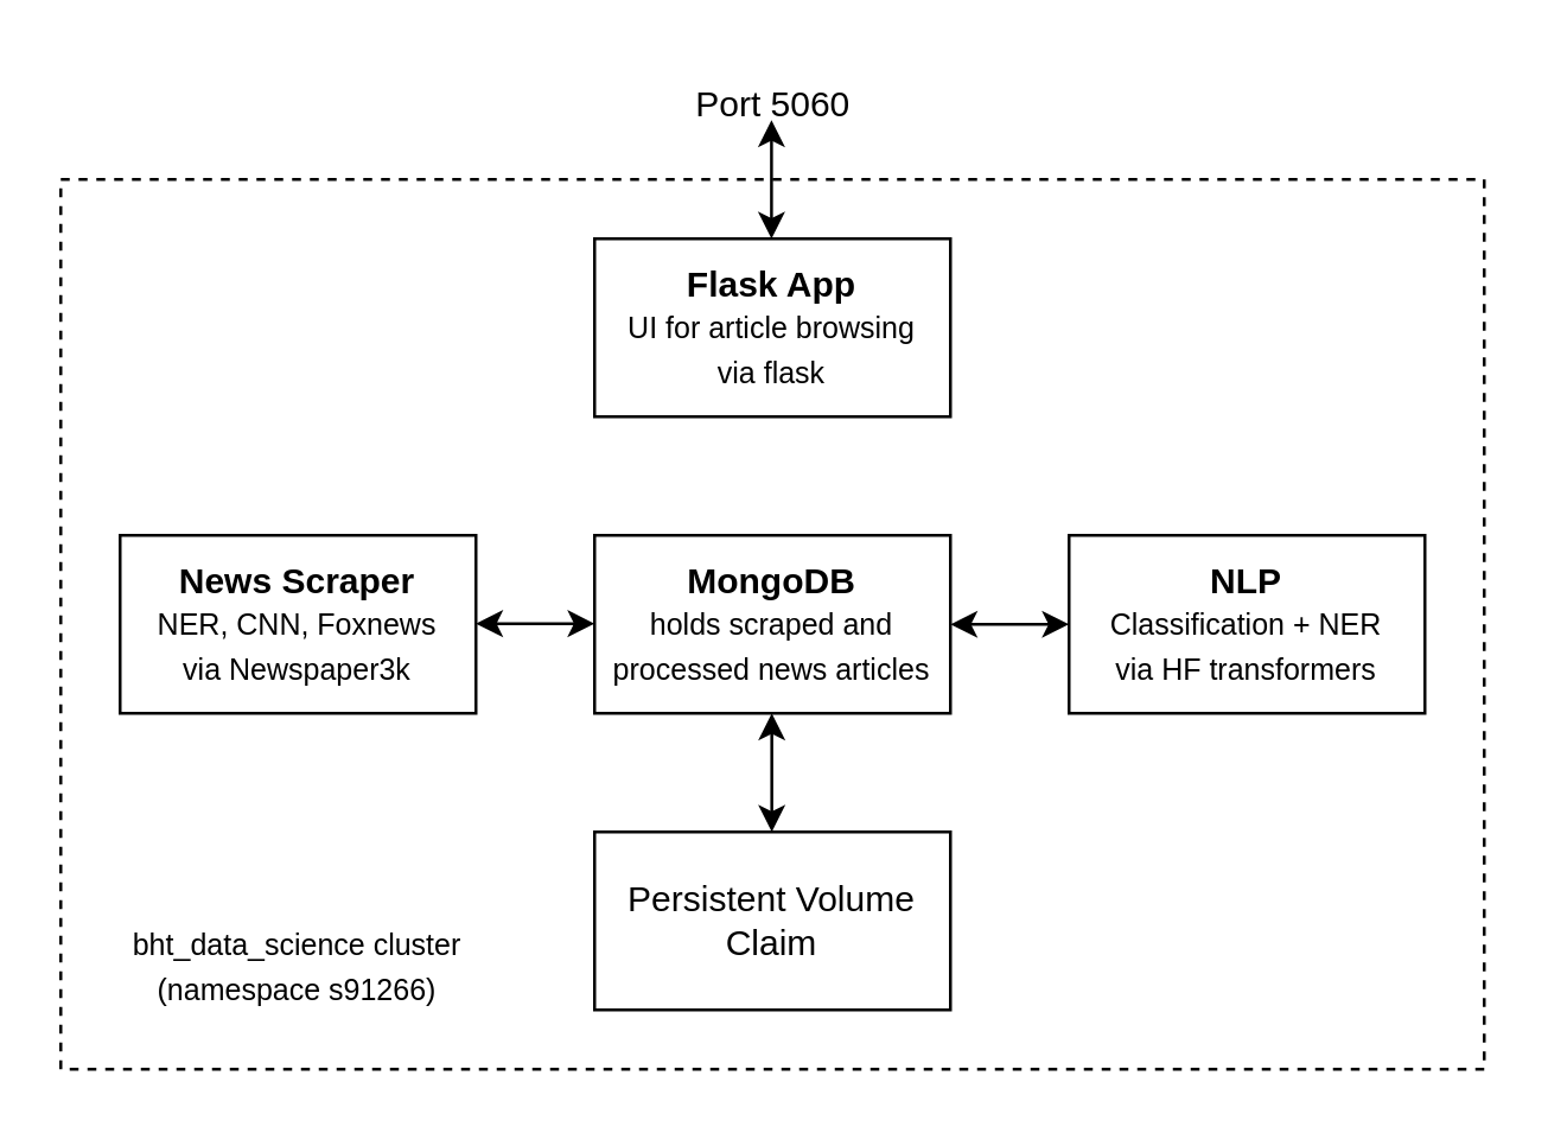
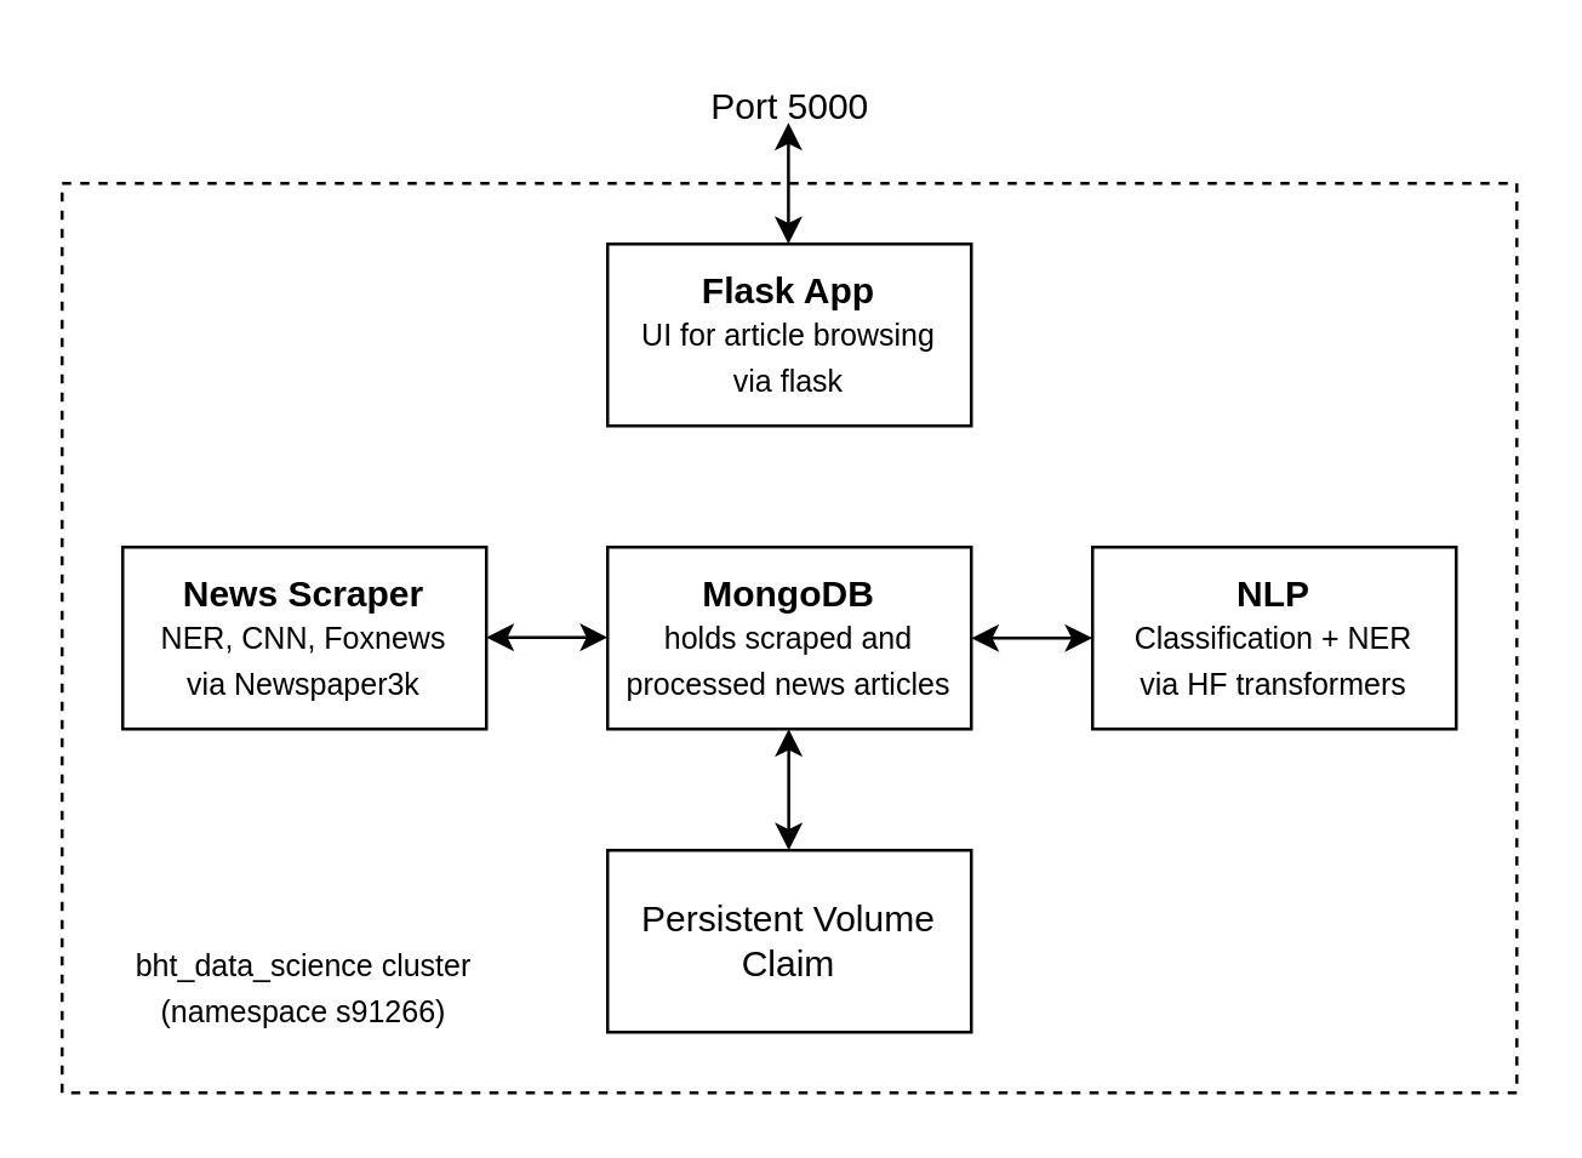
  <mxCell id="0" />
  <mxCell id="1" parent="0" />
  <mxCell id="2" value="" style="group" parent="1" vertex="1" connectable="0"><mxGeometry x="20" y="20" width="480" height="340" as="geometry" /></mxCell>
  <mxCell id="3" value="" style="rounded=0;whiteSpace=wrap;html=1;fillColor=none;dashed=1;" parent="2" vertex="1"><mxGeometry y="40" width="480" height="300" as="geometry" /></mxCell>
  <mxCell id="4" value="&lt;b&gt;MongoDB&lt;/b&gt;&lt;br&gt;&lt;font style=&quot;font-size: 10px;&quot;&gt;holds scraped and processed news articles&lt;/font&gt;" style="rounded=0;whiteSpace=wrap;html=1;" parent="2" vertex="1"><mxGeometry x="180" y="160" width="120" height="60" as="geometry" /></mxCell>
  <mxCell id="5" value="Persistent Volume Claim" style="rounded=0;whiteSpace=wrap;html=1;" parent="2" vertex="1"><mxGeometry x="180" y="260" width="120" height="60" as="geometry" /></mxCell>
  <mxCell id="6" value="&lt;b&gt;NLP&lt;/b&gt;&lt;br style=&quot;font-size: 11px;&quot;&gt;&lt;span style=&quot;font-size: 10px;&quot;&gt;Classification + NER&lt;br&gt;&lt;/span&gt;&lt;font style=&quot;font-size: 10px;&quot;&gt;via HF transformers&lt;/font&gt;" style="rounded=0;whiteSpace=wrap;html=1;" parent="2" vertex="1"><mxGeometry x="340" y="160" width="120" height="60" as="geometry" /></mxCell>
  <mxCell id="7" value="&lt;b&gt;News Scraper&lt;/b&gt;&lt;br&gt;&lt;font style=&quot;font-size: 10px;&quot;&gt;NER, CNN, Foxnews&lt;br&gt;via Newspaper3k&lt;/font&gt;" style="rounded=0;whiteSpace=wrap;html=1;" parent="2" vertex="1"><mxGeometry x="20" y="160" width="120" height="60" as="geometry" /></mxCell>
  <mxCell id="8" value="&lt;b&gt;Flask App&lt;/b&gt;&lt;br&gt;&lt;font style=&quot;font-size: 10px;&quot;&gt;UI for article browsing&lt;br&gt;via flask&lt;/font&gt;" style="rounded=0;whiteSpace=wrap;html=1;" parent="2" vertex="1"><mxGeometry x="180" y="60" width="120" height="60" as="geometry" /></mxCell>
  <mxCell id="9" value="" style="endArrow=classic;startArrow=classic;html=1;rounded=0;entryX=0.5;entryY=1;entryDx=0;entryDy=0;exitX=0.5;exitY=0;exitDx=0;exitDy=0;" parent="2" edge="1"><mxGeometry width="50" height="50" relative="1" as="geometry"><mxPoint x="239.76" y="260" as="sourcePoint" /><mxPoint x="239.76" y="220" as="targetPoint" /></mxGeometry></mxCell>
  <mxCell id="10" value="" style="endArrow=classic;startArrow=classic;html=1;rounded=0;exitX=1;exitY=0.5;exitDx=0;exitDy=0;entryX=0;entryY=0.5;entryDx=0;entryDy=0;" parent="2" source="4" target="6" edge="1"><mxGeometry width="50" height="50" relative="1" as="geometry"><mxPoint x="300" y="210" as="sourcePoint" /><mxPoint x="350" y="160" as="targetPoint" /></mxGeometry></mxCell>
  <mxCell id="11" value="" style="endArrow=classic;startArrow=classic;html=1;rounded=0;exitX=1;exitY=0.5;exitDx=0;exitDy=0;entryX=0;entryY=0.5;entryDx=0;entryDy=0;" parent="2" edge="1"><mxGeometry width="50" height="50" relative="1" as="geometry"><mxPoint x="140" y="189.76" as="sourcePoint" /><mxPoint x="180" y="189.76" as="targetPoint" /></mxGeometry></mxCell>
  <mxCell id="12" value="&lt;font style=&quot;font-size: 10px;&quot;&gt;bht_data_science cluster&lt;br&gt;(namespace s91266)&lt;/font&gt;" style="text;html=1;strokeColor=none;fillColor=none;align=center;verticalAlign=middle;whiteSpace=wrap;rounded=0;" parent="2" vertex="1"><mxGeometry x="20" y="290" width="120" height="30" as="geometry" /></mxCell>
- <mxCell id="13" value="Port 5060&lt;br&gt;" style="text;html=1;align=center;verticalAlign=middle;resizable=0;points=[];autosize=1;strokeColor=none;fillColor=none;" parent="2" vertex="1"><mxGeometry x="200" width="80" height="30" as="geometry" /></mxCell>
+ <mxCell id="13" value="Port 5000&lt;br&gt;" style="text;html=1;align=center;verticalAlign=middle;resizable=0;points=[];autosize=1;strokeColor=none;fillColor=none;" parent="2" vertex="1"><mxGeometry x="200" width="80" height="30" as="geometry" /></mxCell>
  <mxCell id="14" value="" style="endArrow=classic;startArrow=classic;html=1;rounded=0;entryX=0.5;entryY=1;entryDx=0;entryDy=0;exitX=0.5;exitY=0;exitDx=0;exitDy=0;" parent="2" edge="1"><mxGeometry width="50" height="50" relative="1" as="geometry"><mxPoint x="239.66" y="60" as="sourcePoint" /><mxPoint x="239.66" y="20" as="targetPoint" /></mxGeometry></mxCell>
